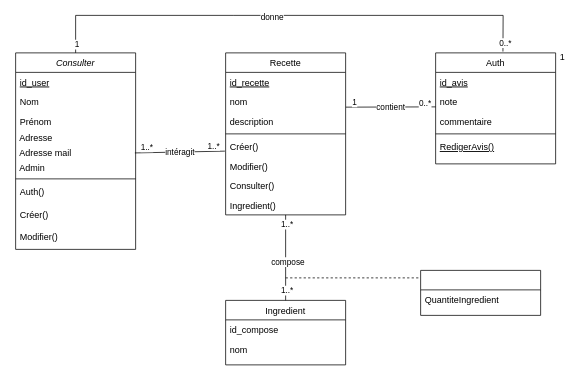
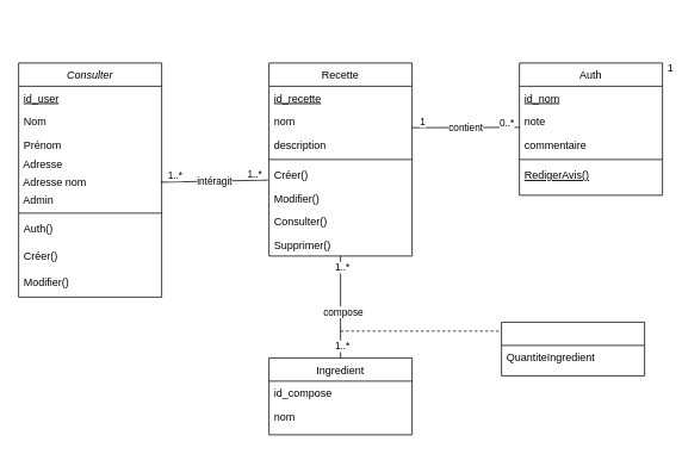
  <mxCell id="0" />
  <mxCell id="1" parent="0" />
  <mxCell id="2" value="Consulter" style="swimlane;fontStyle=2;align=center;verticalAlign=top;childLayout=stackLayout;horizontal=1;startSize=26;horizontalStack=0;resizeParent=1;resizeLast=0;collapsible=1;marginBottom=0;rounded=0;shadow=0;strokeWidth=1;" parent="1" vertex="1"><mxGeometry x="20" y="70" width="160" height="262" as="geometry"><mxRectangle x="230" y="140" width="160" height="26" as="alternateBounds" /></mxGeometry></mxCell>
  <mxCell id="3" value="id_user" style="text;align=left;verticalAlign=top;spacingLeft=4;spacingRight=4;overflow=hidden;rotatable=0;points=[[0,0.5],[1,0.5]];portConstraint=eastwest;fontStyle=4" parent="2" vertex="1"><mxGeometry y="26" width="160" height="26" as="geometry" /></mxCell>
  <mxCell id="4" value="Nom" style="text;align=left;verticalAlign=top;spacingLeft=4;spacingRight=4;overflow=hidden;rotatable=0;points=[[0,0.5],[1,0.5]];portConstraint=eastwest;rounded=0;shadow=0;html=0;" parent="2" vertex="1"><mxGeometry y="52" width="160" height="26" as="geometry" /></mxCell>
  <mxCell id="5" value="Prénom&#10;&#10;" style="text;align=left;verticalAlign=top;spacingLeft=4;spacingRight=4;overflow=hidden;rotatable=0;points=[[0,0.5],[1,0.5]];portConstraint=eastwest;rounded=0;shadow=0;html=0;" parent="2" vertex="1"><mxGeometry y="78" width="160" height="26" as="geometry" /></mxCell>
  <mxCell id="6" value="&amp;nbsp;Adresse" style="text;html=1;align=left;verticalAlign=middle;resizable=0;points=[];autosize=1;strokeColor=none;fillColor=none;" parent="2" vertex="1"><mxGeometry y="104" width="160" height="20" as="geometry" /></mxCell>
- <mxCell id="7" value="&amp;nbsp;Adresse mail" style="text;html=1;align=left;verticalAlign=middle;resizable=0;points=[];autosize=1;strokeColor=none;fillColor=none;" parent="2" vertex="1"><mxGeometry y="124" width="160" height="20" as="geometry" /></mxCell>
+ <mxCell id="7" value="&amp;nbsp;Adresse nom" style="text;html=1;align=left;verticalAlign=middle;resizable=0;points=[];autosize=1;strokeColor=none;fillColor=none;" parent="2" vertex="1"><mxGeometry y="124" width="160" height="20" as="geometry" /></mxCell>
  <mxCell id="8" value="&amp;nbsp;Admin" style="text;html=1;align=left;verticalAlign=middle;resizable=0;points=[];autosize=1;strokeColor=none;fillColor=none;" parent="2" vertex="1"><mxGeometry y="144" width="160" height="20" as="geometry" /></mxCell>
  <mxCell id="9" value="" style="line;html=1;strokeWidth=1;align=left;verticalAlign=middle;spacingTop=-1;spacingLeft=3;spacingRight=3;rotatable=0;labelPosition=right;points=[];portConstraint=eastwest;" parent="2" vertex="1"><mxGeometry y="164" width="160" height="8" as="geometry" /></mxCell>
  <mxCell id="10" value="Auth()" style="text;align=left;verticalAlign=top;spacingLeft=4;spacingRight=4;overflow=hidden;rotatable=0;points=[[0,0.5],[1,0.5]];portConstraint=eastwest;" parent="2" vertex="1"><mxGeometry y="172" width="160" height="30" as="geometry" /></mxCell>
  <mxCell id="11" value="Créer()" style="text;align=left;verticalAlign=top;spacingLeft=4;spacingRight=4;overflow=hidden;rotatable=0;points=[[0,0.5],[1,0.5]];portConstraint=eastwest;" vertex="1" parent="2"><mxGeometry y="202" width="160" height="30" as="geometry" /></mxCell>
  <mxCell id="12" value="Modifier()&#10;" style="text;align=left;verticalAlign=top;spacingLeft=4;spacingRight=4;overflow=hidden;rotatable=0;points=[[0,0.5],[1,0.5]];portConstraint=eastwest;" vertex="1" parent="2"><mxGeometry y="232" width="160" height="30" as="geometry" /></mxCell>
  <mxCell id="13" value="Auth" style="swimlane;fontStyle=0;align=center;verticalAlign=top;childLayout=stackLayout;horizontal=1;startSize=26;horizontalStack=0;resizeParent=1;resizeLast=0;collapsible=1;marginBottom=0;rounded=0;shadow=0;strokeWidth=1;" parent="1" vertex="1"><mxGeometry x="580" y="70" width="160" height="148" as="geometry"><mxRectangle x="130" y="380" width="160" height="26" as="alternateBounds" /></mxGeometry></mxCell>
- <mxCell id="14" value="id_avis" style="text;align=left;verticalAlign=top;spacingLeft=4;spacingRight=4;overflow=hidden;rotatable=0;points=[[0,0.5],[1,0.5]];portConstraint=eastwest;fontStyle=4" parent="13" vertex="1"><mxGeometry y="26" width="160" height="26" as="geometry" /></mxCell>
+ <mxCell id="14" value="id_nom" style="text;align=left;verticalAlign=top;spacingLeft=4;spacingRight=4;overflow=hidden;rotatable=0;points=[[0,0.5],[1,0.5]];portConstraint=eastwest;fontStyle=4" parent="13" vertex="1"><mxGeometry y="26" width="160" height="26" as="geometry" /></mxCell>
  <mxCell id="15" value="note" style="text;align=left;verticalAlign=top;spacingLeft=4;spacingRight=4;overflow=hidden;rotatable=0;points=[[0,0.5],[1,0.5]];portConstraint=eastwest;rounded=0;shadow=0;html=0;" parent="13" vertex="1"><mxGeometry y="52" width="160" height="26" as="geometry" /></mxCell>
  <mxCell id="16" value="commentaire" style="text;align=left;verticalAlign=top;spacingLeft=4;spacingRight=4;overflow=hidden;rotatable=0;points=[[0,0.5],[1,0.5]];portConstraint=eastwest;" parent="13" vertex="1"><mxGeometry y="78" width="160" height="26" as="geometry" /></mxCell>
  <mxCell id="17" value="" style="line;html=1;strokeWidth=1;align=left;verticalAlign=middle;spacingTop=-1;spacingLeft=3;spacingRight=3;rotatable=0;labelPosition=right;points=[];portConstraint=eastwest;" parent="13" vertex="1"><mxGeometry y="104" width="160" height="8" as="geometry" /></mxCell>
  <mxCell id="18" value="RedigerAvis()" style="text;align=left;verticalAlign=top;spacingLeft=4;spacingRight=4;overflow=hidden;rotatable=0;points=[[0,0.5],[1,0.5]];portConstraint=eastwest;fontStyle=4" parent="13" vertex="1"><mxGeometry y="112" width="160" height="26" as="geometry" /></mxCell>
  <mxCell id="19" value="Ingredient" style="swimlane;fontStyle=0;align=center;verticalAlign=top;childLayout=stackLayout;horizontal=1;startSize=26;horizontalStack=0;resizeParent=1;resizeLast=0;collapsible=1;marginBottom=0;rounded=0;shadow=0;strokeWidth=1;" parent="1" vertex="1"><mxGeometry x="300" y="400" width="160" height="86" as="geometry"><mxRectangle x="340" y="380" width="170" height="26" as="alternateBounds" /></mxGeometry></mxCell>
  <mxCell id="20" value="id_compose" style="text;align=left;verticalAlign=top;spacingLeft=4;spacingRight=4;overflow=hidden;rotatable=0;points=[[0,0.5],[1,0.5]];portConstraint=eastwest;" parent="19" vertex="1"><mxGeometry y="26" width="160" height="26" as="geometry" /></mxCell>
  <mxCell id="21" value="nom" style="text;align=left;verticalAlign=top;spacingLeft=4;spacingRight=4;overflow=hidden;rotatable=0;points=[[0,0.5],[1,0.5]];portConstraint=eastwest;" vertex="1" parent="19"><mxGeometry y="52" width="160" height="26" as="geometry" /></mxCell>
  <mxCell id="22" value="Recette" style="swimlane;fontStyle=0;align=center;verticalAlign=top;childLayout=stackLayout;horizontal=1;startSize=26;horizontalStack=0;resizeParent=1;resizeLast=0;collapsible=1;marginBottom=0;rounded=0;shadow=0;strokeWidth=1;" parent="1" vertex="1"><mxGeometry x="300" y="70" width="160" height="216" as="geometry"><mxRectangle x="550" y="140" width="160" height="26" as="alternateBounds" /></mxGeometry></mxCell>
  <mxCell id="23" value="id_recette" style="text;align=left;verticalAlign=top;spacingLeft=4;spacingRight=4;overflow=hidden;rotatable=0;points=[[0,0.5],[1,0.5]];portConstraint=eastwest;fontStyle=4" parent="22" vertex="1"><mxGeometry y="26" width="160" height="26" as="geometry" /></mxCell>
  <mxCell id="24" value="nom" style="text;align=left;verticalAlign=top;spacingLeft=4;spacingRight=4;overflow=hidden;rotatable=0;points=[[0,0.5],[1,0.5]];portConstraint=eastwest;rounded=0;shadow=0;html=0;" parent="22" vertex="1"><mxGeometry y="52" width="160" height="26" as="geometry" /></mxCell>
  <mxCell id="25" value="description" style="text;align=left;verticalAlign=top;spacingLeft=4;spacingRight=4;overflow=hidden;rotatable=0;points=[[0,0.5],[1,0.5]];portConstraint=eastwest;rounded=0;shadow=0;html=0;" parent="22" vertex="1"><mxGeometry y="78" width="160" height="26" as="geometry" /></mxCell>
  <mxCell id="26" value="" style="line;html=1;strokeWidth=1;align=left;verticalAlign=middle;spacingTop=-1;spacingLeft=3;spacingRight=3;rotatable=0;labelPosition=right;points=[];portConstraint=eastwest;" parent="22" vertex="1"><mxGeometry y="104" width="160" height="8" as="geometry" /></mxCell>
  <mxCell id="27" value="Créer()" style="text;align=left;verticalAlign=top;spacingLeft=4;spacingRight=4;overflow=hidden;rotatable=0;points=[[0,0.5],[1,0.5]];portConstraint=eastwest;" parent="22" vertex="1"><mxGeometry y="112" width="160" height="26" as="geometry" /></mxCell>
  <mxCell id="28" value="Modifier()" style="text;align=left;verticalAlign=top;spacingLeft=4;spacingRight=4;overflow=hidden;rotatable=0;points=[[0,0.5],[1,0.5]];portConstraint=eastwest;" parent="22" vertex="1"><mxGeometry y="138" width="160" height="26" as="geometry" /></mxCell>
  <mxCell id="29" value="Consulter()" style="text;align=left;verticalAlign=top;spacingLeft=4;spacingRight=4;overflow=hidden;rotatable=0;points=[[0,0.5],[1,0.5]];portConstraint=eastwest;" vertex="1" parent="22"><mxGeometry y="164" width="160" height="26" as="geometry" /></mxCell>
- <mxCell id="30" value="Ingredient()" style="text;align=left;verticalAlign=top;spacingLeft=4;spacingRight=4;overflow=hidden;rotatable=0;points=[[0,0.5],[1,0.5]];portConstraint=eastwest;" vertex="1" parent="22"><mxGeometry y="190" width="160" height="26" as="geometry" /></mxCell>
- <mxCell id="31" value="" style="endArrow=none;html=1;rounded=0;exitX=0.5;exitY=0;exitDx=0;exitDy=0;entryX=0.561;entryY=-0.012;entryDx=0;entryDy=0;entryPerimeter=0;" edge="1" parent="1" source="2" target="13"><mxGeometry width="50" height="50" relative="1" as="geometry"><mxPoint x="220" y="320" as="sourcePoint" /><mxPoint x="570" y="0" as="targetPoint" /><Array as="points"><mxPoint x="100" y="20" /><mxPoint x="310" y="20" /><mxPoint x="670" y="20" /></Array></mxGeometry></mxCell>
- <mxCell id="32" value="donne" style="edgeLabel;html=1;align=center;verticalAlign=middle;resizable=0;points=[];" vertex="1" connectable="0" parent="31"><mxGeometry x="-0.069" y="-2" relative="1" as="geometry"><mxPoint as="offset" /></mxGeometry></mxCell>
- <mxCell id="33" value="1" style="edgeLabel;html=1;align=center;verticalAlign=middle;resizable=0;points=[];" vertex="1" connectable="0" parent="31"><mxGeometry x="-0.963" y="-1" relative="1" as="geometry"><mxPoint as="offset" /></mxGeometry></mxCell>
- <mxCell id="34" value="0..*" style="edgeLabel;html=1;align=center;verticalAlign=middle;resizable=0;points=[];" vertex="1" connectable="0" parent="31"><mxGeometry x="0.962" y="3" relative="1" as="geometry"><mxPoint as="offset" /></mxGeometry></mxCell>
+ <mxCell id="30" value="Supprimer()" style="text;align=left;verticalAlign=top;spacingLeft=4;spacingRight=4;overflow=hidden;rotatable=0;points=[[0,0.5],[1,0.5]];portConstraint=eastwest;" vertex="1" parent="22"><mxGeometry y="190" width="160" height="26" as="geometry" /></mxCell>
  <mxCell id="35" value="intéragit" style="endArrow=none;html=1;rounded=0;entryX=0;entryY=0.5;entryDx=0;entryDy=0;" edge="1" parent="1"><mxGeometry width="50" height="50" relative="1" as="geometry"><mxPoint x="179" y="203.4" as="sourcePoint" /><mxPoint x="299" y="201" as="targetPoint" /></mxGeometry></mxCell>
  <mxCell id="36" value="1..*" style="edgeLabel;html=1;align=center;verticalAlign=middle;resizable=0;points=[];" vertex="1" connectable="0" parent="35"><mxGeometry x="-0.785" y="-1" relative="1" as="geometry"><mxPoint x="2" y="-9" as="offset" /></mxGeometry></mxCell>
  <mxCell id="37" value="1..*" style="edgeLabel;html=1;align=center;verticalAlign=middle;resizable=0;points=[];" vertex="1" connectable="0" parent="1"><mxGeometry x="204.017" y="207" as="geometry"><mxPoint x="79" y="-14" as="offset" /></mxGeometry></mxCell>
  <mxCell id="38" value="1" style="resizable=0;align=left;verticalAlign=bottom;labelBackgroundColor=none;fontSize=12;" connectable="0" vertex="1" parent="1"><mxGeometry x="471" y="140" as="geometry"><mxPoint x="273" y="-56" as="offset" /></mxGeometry></mxCell>
  <mxCell id="39" value="contient" style="endArrow=none;html=1;rounded=0;exitX=1.002;exitY=0.783;exitDx=0;exitDy=0;exitPerimeter=0;" edge="1" parent="1" source="24"><mxGeometry width="50" height="50" relative="1" as="geometry"><mxPoint x="460" y="151.4" as="sourcePoint" /><mxPoint x="580" y="142" as="targetPoint" /></mxGeometry></mxCell>
  <mxCell id="40" value="1" style="edgeLabel;html=1;align=center;verticalAlign=middle;resizable=0;points=[];" vertex="1" connectable="0" parent="39"><mxGeometry x="-0.785" y="-1" relative="1" as="geometry"><mxPoint x="-2" y="-8" as="offset" /></mxGeometry></mxCell>
  <mxCell id="41" value="0..*" style="edgeLabel;html=1;align=center;verticalAlign=middle;resizable=0;points=[];" vertex="1" connectable="0" parent="1"><mxGeometry x="486.017" y="150" as="geometry"><mxPoint x="79" y="-14" as="offset" /></mxGeometry></mxCell>
  <mxCell id="42" value="" style="endArrow=none;html=1;rounded=0;exitX=0.5;exitY=0;exitDx=0;exitDy=0;" edge="1" parent="1" source="19"><mxGeometry width="50" height="50" relative="1" as="geometry"><mxPoint x="360" y="390" as="sourcePoint" /><mxPoint x="380" y="286" as="targetPoint" /></mxGeometry></mxCell>
  <mxCell id="43" value="compose" style="edgeLabel;html=1;align=center;verticalAlign=middle;resizable=0;points=[];" vertex="1" connectable="0" parent="42"><mxGeometry x="-0.346" relative="1" as="geometry"><mxPoint x="2" y="-15" as="offset" /></mxGeometry></mxCell>
  <mxCell id="44" value="1..*" style="edgeLabel;html=1;align=center;verticalAlign=middle;resizable=0;points=[];" vertex="1" connectable="0" parent="42"><mxGeometry x="-0.763" y="-1" relative="1" as="geometry"><mxPoint as="offset" /></mxGeometry></mxCell>
  <mxCell id="45" value="1..*" style="edgeLabel;html=1;align=center;verticalAlign=middle;resizable=0;points=[];" vertex="1" connectable="0" parent="42"><mxGeometry x="0.782" y="-1" relative="1" as="geometry"><mxPoint as="offset" /></mxGeometry></mxCell>
  <mxCell id="46" value="" style="endArrow=none;dashed=1;html=1;rounded=0;" edge="1" parent="1"><mxGeometry width="50" height="50" relative="1" as="geometry"><mxPoint x="380" y="370" as="sourcePoint" /><mxPoint x="560" y="370" as="targetPoint" /></mxGeometry></mxCell>
  <mxCell id="47" value="" style="swimlane;fontStyle=0;align=center;verticalAlign=top;childLayout=stackLayout;horizontal=1;startSize=26;horizontalStack=0;resizeParent=1;resizeLast=0;collapsible=1;marginBottom=0;rounded=0;shadow=0;strokeWidth=1;" vertex="1" parent="1"><mxGeometry x="560" y="360" width="160" height="60" as="geometry"><mxRectangle x="340" y="380" width="170" height="26" as="alternateBounds" /></mxGeometry></mxCell>
  <mxCell id="48" value="QuantiteIngredient" style="text;align=left;verticalAlign=top;spacingLeft=4;spacingRight=4;overflow=hidden;rotatable=0;points=[[0,0.5],[1,0.5]];portConstraint=eastwest;" vertex="1" parent="47"><mxGeometry y="26" width="160" height="26" as="geometry" /></mxCell>
